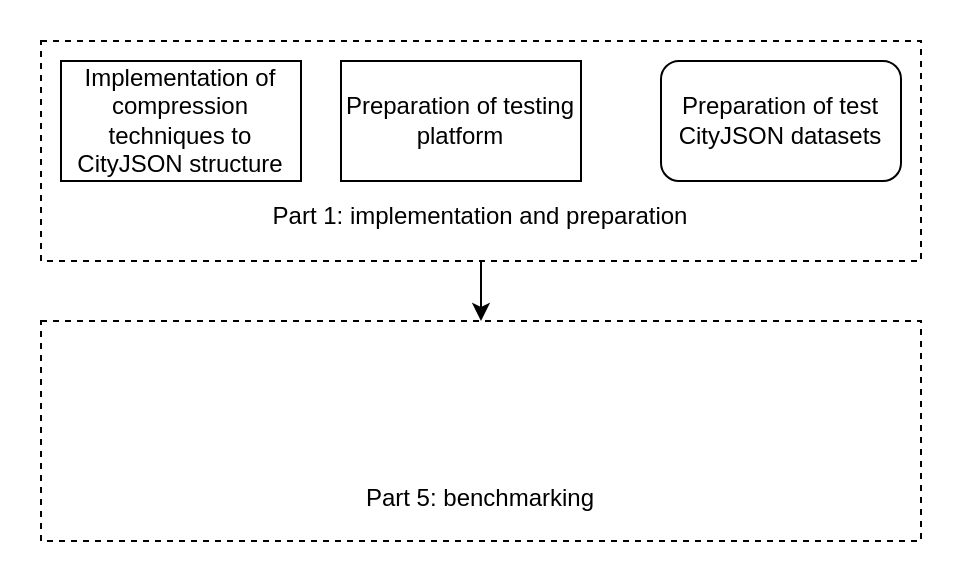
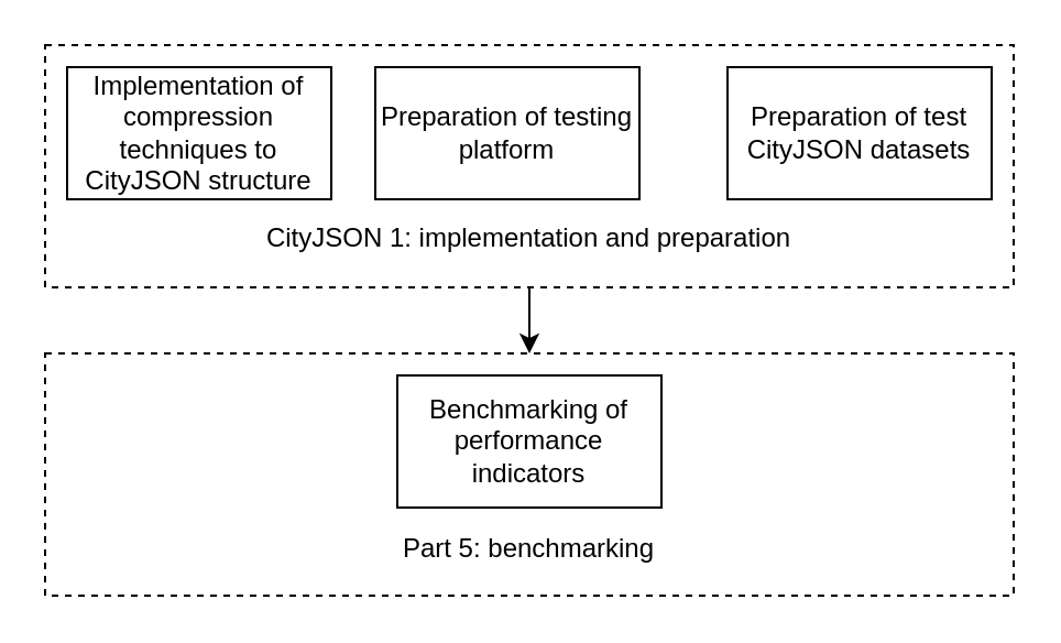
  <mxCell id="0" />
  <mxCell id="1" parent="0" />
  <mxCell id="2" value="" style="rounded=0;whiteSpace=wrap;html=1;dashed=1;fillColor=none;" vertex="1" parent="1"><mxGeometry x="20" width="440" height="110" as="geometry" y="20" /></mxCell>
  <mxCell id="3" value="" style="rounded=0;whiteSpace=wrap;html=1;dashed=1;fillColor=none;" vertex="1" parent="1"><mxGeometry x="20" y="160" width="440" height="110" as="geometry" /></mxCell>
  <mxCell id="4" value="Implementation of compression techniques to CityJSON structure" style="rounded=0;whiteSpace=wrap;html=1;" vertex="1" parent="1"><mxGeometry x="30" y="30" width="120" height="60" as="geometry" /></mxCell>
  <mxCell id="5" value="Preparation of testing platform" style="rounded=0;whiteSpace=wrap;html=1;" vertex="1" parent="1"><mxGeometry x="170" y="30" width="120" height="60" as="geometry" /></mxCell>
- <mxCell id="6" value="&lt;div&gt;Preparation of test CityJSON datasets&lt;/div&gt;" style="whiteSpace=wrap;html=1;rounded=1;" vertex="1" parent="1"><mxGeometry x="330" y="30" width="120" height="60" as="geometry" /></mxCell>
+ <mxCell id="6" value="&lt;div&gt;Preparation of test CityJSON datasets&lt;/div&gt;" style="rounded=0;whiteSpace=wrap;html=1;" vertex="1" parent="1"><mxGeometry x="330" y="30" width="120" height="60" as="geometry" /></mxCell>
+ <mxCell id="7" value="Benchmarking of performance indicators" style="rounded=0;whiteSpace=wrap;html=1;" vertex="1" parent="1"><mxGeometry x="180" y="170" width="120" height="60" as="geometry" /></mxCell>
  <mxCell id="8" value="Part 5: benchmarking" style="text;html=1;strokeColor=none;fillColor=none;align=center;verticalAlign=middle;whiteSpace=wrap;rounded=0;" vertex="1" parent="1"><mxGeometry x="20" y="239" width="440" height="20" as="geometry" /></mxCell>
- <mxCell id="9" value="Part 1: implementation and preparation" style="text;html=1;strokeColor=none;fillColor=none;align=center;verticalAlign=middle;whiteSpace=wrap;rounded=0;" vertex="1" parent="1"><mxGeometry x="20" y="98" width="440" height="20" as="geometry" /></mxCell>
+ <mxCell id="9" value="CityJSON 1: implementation and preparation" style="text;html=1;strokeColor=none;fillColor=none;align=center;verticalAlign=middle;whiteSpace=wrap;rounded=0;" vertex="1" parent="1"><mxGeometry x="20" y="98" width="440" height="20" as="geometry" /></mxCell>
  <mxCell id="10" value="" style="endArrow=classic;html=1;entryX=0.5;entryY=0;entryDx=0;entryDy=0;exitX=0.5;exitY=1;exitDx=0;exitDy=0;" edge="1" parent="1" source="2" target="3"><mxGeometry width="50" height="50" relative="1" as="geometry"><mxPoint x="220" y="140" as="sourcePoint" /><mxPoint x="220" y="160" as="targetPoint" /></mxGeometry></mxCell>
